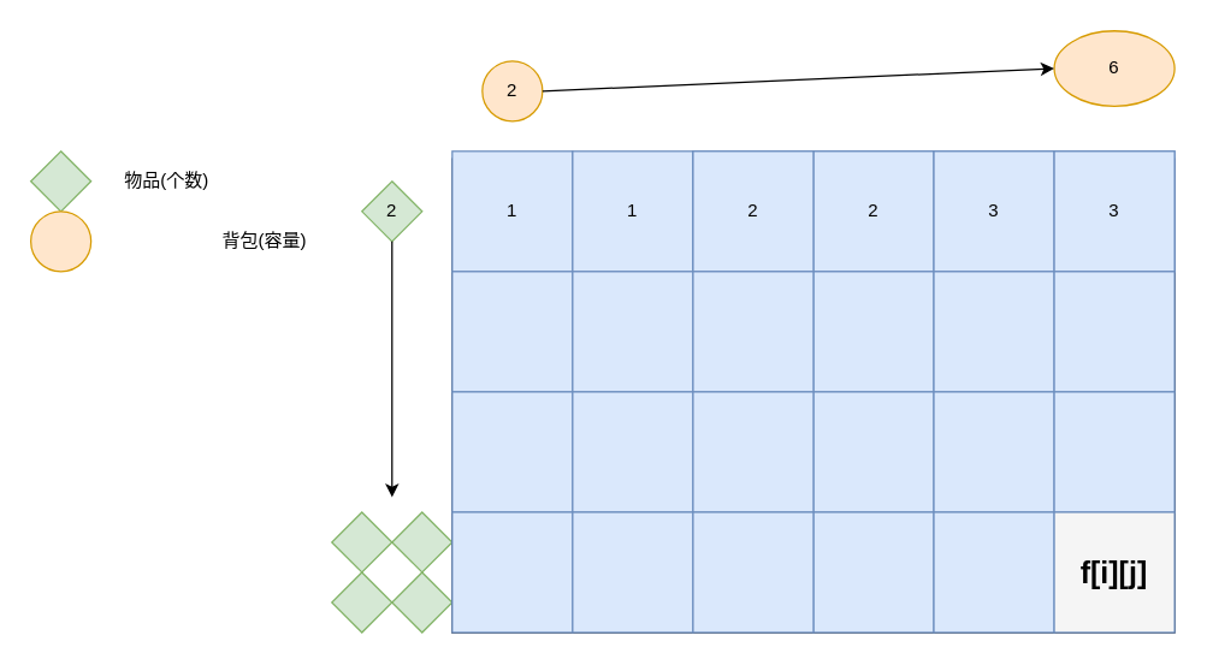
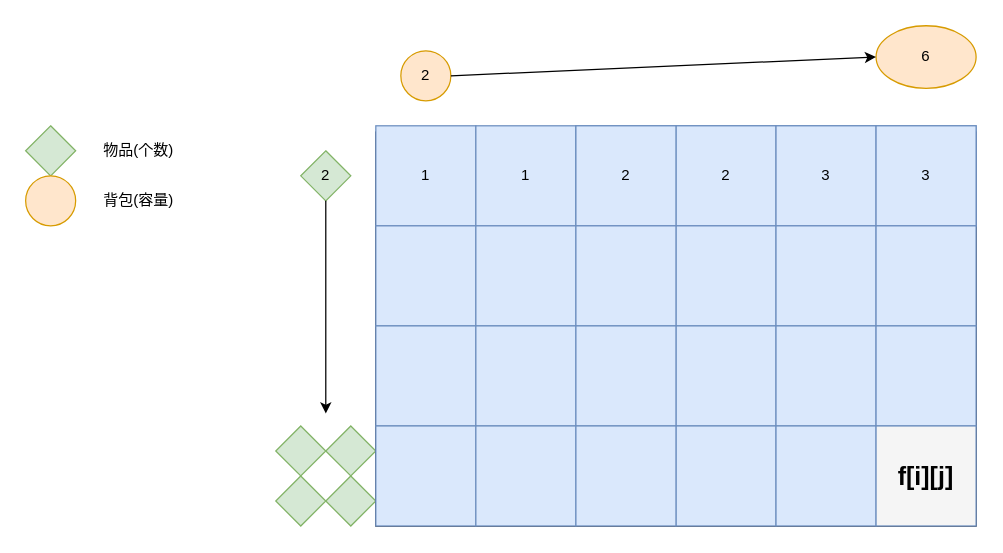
  <mxCell id="0" />
  <mxCell id="1" parent="0" />
  <mxCell id="2" value="2" style="ellipse;whiteSpace=wrap;html=1;aspect=fixed;fillColor=#ffe6cc;strokeColor=#d79b00;" vertex="1" parent="1"><mxGeometry x="320" y="40" width="40" height="40" as="geometry" /></mxCell>
  <mxCell id="3" value="6" style="ellipse;whiteSpace=wrap;html=1;aspect=fixed;fillColor=#ffe6cc;strokeColor=#d79b00;" vertex="1" parent="1"><mxGeometry x="700" y="20" width="80" height="50" as="geometry" /></mxCell>
  <mxCell id="4" value="" style="endArrow=classic;html=1;rounded=0;entryX=0;entryY=0.5;entryDx=0;entryDy=0;exitX=1;exitY=0.5;exitDx=0;exitDy=0;" edge="1" parent="1" source="2" target="3"><mxGeometry width="50" height="50" relative="1" as="geometry"><mxPoint x="380" y="60" as="sourcePoint" /><mxPoint x="570" y="280" as="targetPoint" /></mxGeometry></mxCell>
  <mxCell id="5" value="2" style="rhombus;whiteSpace=wrap;html=1;fillColor=#d5e8d4;strokeColor=#82b366;" vertex="1" parent="1"><mxGeometry x="240" y="120" width="40" height="40" as="geometry" /></mxCell>
  <mxCell id="6" value="" style="rhombus;whiteSpace=wrap;html=1;fillColor=#d5e8d4;strokeColor=#82b366;" vertex="1" parent="1"><mxGeometry x="260" y="340" width="40" height="40" as="geometry" /></mxCell>
  <mxCell id="7" value="" style="rhombus;whiteSpace=wrap;html=1;fillColor=#d5e8d4;strokeColor=#82b366;" vertex="1" parent="1"><mxGeometry x="220" y="380" width="40" height="40" as="geometry" /></mxCell>
  <mxCell id="8" value="" style="rhombus;whiteSpace=wrap;html=1;fillColor=#d5e8d4;strokeColor=#82b366;" vertex="1" parent="1"><mxGeometry x="260" y="380" width="40" height="40" as="geometry" /></mxCell>
  <mxCell id="9" value="" style="endArrow=classic;html=1;rounded=0;exitX=0.5;exitY=1;exitDx=0;exitDy=0;" edge="1" parent="1" source="5"><mxGeometry width="50" height="50" relative="1" as="geometry"><mxPoint x="520" y="330" as="sourcePoint" /><mxPoint x="260" y="330" as="targetPoint" /></mxGeometry></mxCell>
  <mxCell id="10" value="" style="rhombus;whiteSpace=wrap;html=1;fillColor=#d5e8d4;strokeColor=#82b366;" vertex="1" parent="1"><mxGeometry x="20" y="100" width="40" height="40" as="geometry" /></mxCell>
  <mxCell id="11" value="" style="ellipse;whiteSpace=wrap;html=1;aspect=fixed;fillColor=#ffe6cc;strokeColor=#d79b00;" vertex="1" parent="1"><mxGeometry x="20" y="140" width="40" height="40" as="geometry" /></mxCell>
  <mxCell id="12" value="物品(个数)" style="text;html=1;align=center;verticalAlign=middle;resizable=0;points=[];autosize=1;strokeColor=none;fillColor=none;" vertex="1" parent="1"><mxGeometry x="70" y="105" width="80" height="30" as="geometry" /></mxCell>
- <mxCell id="13" value="背包(容量)" style="text;html=1;align=center;verticalAlign=middle;resizable=0;points=[];autosize=1;strokeColor=none;fillColor=none;" vertex="1" parent="1"><mxGeometry x="135" y="145" width="80" height="30" as="geometry" /></mxCell>
+ <mxCell id="13" value="背包(容量)" style="text;html=1;align=center;verticalAlign=middle;resizable=0;points=[];autosize=1;strokeColor=none;fillColor=none;" vertex="1" parent="1"><mxGeometry x="70" y="145" width="80" height="30" as="geometry" /></mxCell>
  <mxCell id="14" value="" style="rounded=0;whiteSpace=wrap;html=1;" vertex="1" parent="1"><mxGeometry x="300" y="105" width="480" height="315" as="geometry" /></mxCell>
  <mxCell id="15" value="1" style="whiteSpace=wrap;html=1;aspect=fixed;fillColor=#dae8fc;strokeColor=#6c8ebf;" vertex="1" parent="1"><mxGeometry x="300" y="100" width="80" height="80" as="geometry" /></mxCell>
  <mxCell id="16" value="1" style="whiteSpace=wrap;html=1;aspect=fixed;fillColor=#dae8fc;strokeColor=#6c8ebf;" vertex="1" parent="1"><mxGeometry x="380" y="100" width="80" height="80" as="geometry" /></mxCell>
  <mxCell id="17" value="" style="whiteSpace=wrap;html=1;aspect=fixed;fillColor=#dae8fc;strokeColor=#6c8ebf;" vertex="1" parent="1"><mxGeometry x="460" y="100" width="80" height="80" as="geometry" /></mxCell>
  <mxCell id="18" value="" style="whiteSpace=wrap;html=1;aspect=fixed;fillColor=#dae8fc;strokeColor=#6c8ebf;" vertex="1" parent="1"><mxGeometry x="540" y="100" width="80" height="80" as="geometry" /></mxCell>
  <mxCell id="19" value="" style="whiteSpace=wrap;html=1;aspect=fixed;fillColor=#dae8fc;strokeColor=#6c8ebf;" vertex="1" parent="1"><mxGeometry x="620" y="100" width="80" height="80" as="geometry" /></mxCell>
  <mxCell id="20" value="" style="whiteSpace=wrap;html=1;aspect=fixed;fillColor=#dae8fc;strokeColor=#6c8ebf;" vertex="1" parent="1"><mxGeometry x="700" y="100" width="80" height="80" as="geometry" /></mxCell>
  <mxCell id="21" value="2" style="whiteSpace=wrap;html=1;aspect=fixed;fillColor=#dae8fc;strokeColor=#6c8ebf;" vertex="1" parent="1"><mxGeometry x="540" y="100" width="80" height="80" as="geometry" /></mxCell>
  <mxCell id="22" value="3" style="whiteSpace=wrap;html=1;aspect=fixed;fillColor=#dae8fc;strokeColor=#6c8ebf;" vertex="1" parent="1"><mxGeometry x="620" y="100" width="80" height="80" as="geometry" /></mxCell>
  <mxCell id="23" value="3" style="whiteSpace=wrap;html=1;aspect=fixed;fillColor=#dae8fc;strokeColor=#6c8ebf;" vertex="1" parent="1"><mxGeometry x="700" y="100" width="80" height="80" as="geometry" /></mxCell>
  <mxCell id="24" value="2" style="whiteSpace=wrap;html=1;aspect=fixed;fillColor=#dae8fc;strokeColor=#6c8ebf;" vertex="1" parent="1"><mxGeometry x="460" y="100" width="80" height="80" as="geometry" /></mxCell>
  <mxCell id="25" value="" style="whiteSpace=wrap;html=1;aspect=fixed;fillColor=#dae8fc;strokeColor=#6c8ebf;" vertex="1" parent="1"><mxGeometry x="300" y="180" width="80" height="80" as="geometry" /></mxCell>
  <mxCell id="26" value="" style="whiteSpace=wrap;html=1;aspect=fixed;fillColor=#dae8fc;strokeColor=#6c8ebf;" vertex="1" parent="1"><mxGeometry x="380" y="180" width="80" height="80" as="geometry" /></mxCell>
  <mxCell id="27" value="" style="whiteSpace=wrap;html=1;aspect=fixed;fillColor=#dae8fc;strokeColor=#6c8ebf;" vertex="1" parent="1"><mxGeometry x="540" y="180" width="80" height="80" as="geometry" /></mxCell>
  <mxCell id="28" value="" style="whiteSpace=wrap;html=1;aspect=fixed;fillColor=#dae8fc;strokeColor=#6c8ebf;" vertex="1" parent="1"><mxGeometry x="620" y="180" width="80" height="80" as="geometry" /></mxCell>
  <mxCell id="29" value="" style="whiteSpace=wrap;html=1;aspect=fixed;fillColor=#dae8fc;strokeColor=#6c8ebf;" vertex="1" parent="1"><mxGeometry x="700" y="180" width="80" height="80" as="geometry" /></mxCell>
  <mxCell id="30" value="" style="whiteSpace=wrap;html=1;aspect=fixed;fillColor=#dae8fc;strokeColor=#6c8ebf;" vertex="1" parent="1"><mxGeometry x="460" y="180" width="80" height="80" as="geometry" /></mxCell>
  <mxCell id="31" value="" style="whiteSpace=wrap;html=1;aspect=fixed;fillColor=#dae8fc;strokeColor=#6c8ebf;" vertex="1" parent="1"><mxGeometry x="300" y="260" width="80" height="80" as="geometry" /></mxCell>
  <mxCell id="32" value="" style="whiteSpace=wrap;html=1;aspect=fixed;fillColor=#dae8fc;strokeColor=#6c8ebf;" vertex="1" parent="1"><mxGeometry x="380" y="260" width="80" height="80" as="geometry" /></mxCell>
  <mxCell id="33" value="" style="whiteSpace=wrap;html=1;aspect=fixed;fillColor=#dae8fc;strokeColor=#6c8ebf;" vertex="1" parent="1"><mxGeometry x="540" y="260" width="80" height="80" as="geometry" /></mxCell>
  <mxCell id="34" value="" style="whiteSpace=wrap;html=1;aspect=fixed;fillColor=#dae8fc;strokeColor=#6c8ebf;" vertex="1" parent="1"><mxGeometry x="620" y="260" width="80" height="80" as="geometry" /></mxCell>
  <mxCell id="35" value="" style="whiteSpace=wrap;html=1;aspect=fixed;fillColor=#dae8fc;strokeColor=#6c8ebf;" vertex="1" parent="1"><mxGeometry x="700" y="260" width="80" height="80" as="geometry" /></mxCell>
  <mxCell id="36" value="" style="whiteSpace=wrap;html=1;aspect=fixed;fillColor=#dae8fc;strokeColor=#6c8ebf;" vertex="1" parent="1"><mxGeometry x="460" y="260" width="80" height="80" as="geometry" /></mxCell>
  <mxCell id="37" value="" style="whiteSpace=wrap;html=1;aspect=fixed;fillColor=#dae8fc;strokeColor=#6c8ebf;" vertex="1" parent="1"><mxGeometry x="300" y="340" width="80" height="80" as="geometry" /></mxCell>
  <mxCell id="38" value="" style="whiteSpace=wrap;html=1;aspect=fixed;fillColor=#dae8fc;strokeColor=#6c8ebf;" vertex="1" parent="1"><mxGeometry x="380" y="340" width="80" height="80" as="geometry" /></mxCell>
  <mxCell id="39" value="" style="whiteSpace=wrap;html=1;aspect=fixed;fillColor=#dae8fc;strokeColor=#6c8ebf;" vertex="1" parent="1"><mxGeometry x="540" y="340" width="80" height="80" as="geometry" /></mxCell>
  <mxCell id="40" value="" style="whiteSpace=wrap;html=1;aspect=fixed;fillColor=#dae8fc;strokeColor=#6c8ebf;" vertex="1" parent="1"><mxGeometry x="620" y="340" width="80" height="80" as="geometry" /></mxCell>
  <mxCell id="41" value="&lt;font style=&quot;font-size: 20px;&quot;&gt;&lt;b&gt;f[i][j]&lt;/b&gt;&lt;/font&gt;" style="whiteSpace=wrap;html=1;aspect=fixed;fillColor=#f5f5f5;strokeColor=#6c8ebf;" vertex="1" parent="1"><mxGeometry x="700" y="340" width="80" height="80" as="geometry" /></mxCell>
  <mxCell id="42" value="" style="whiteSpace=wrap;html=1;aspect=fixed;fillColor=#dae8fc;strokeColor=#6c8ebf;" vertex="1" parent="1"><mxGeometry x="460" y="340" width="80" height="80" as="geometry" /></mxCell>
  <mxCell id="43" value="" style="rhombus;whiteSpace=wrap;html=1;fillColor=#d5e8d4;strokeColor=#82b366;" vertex="1" parent="1"><mxGeometry x="220" y="340" width="40" height="40" as="geometry" /></mxCell>
